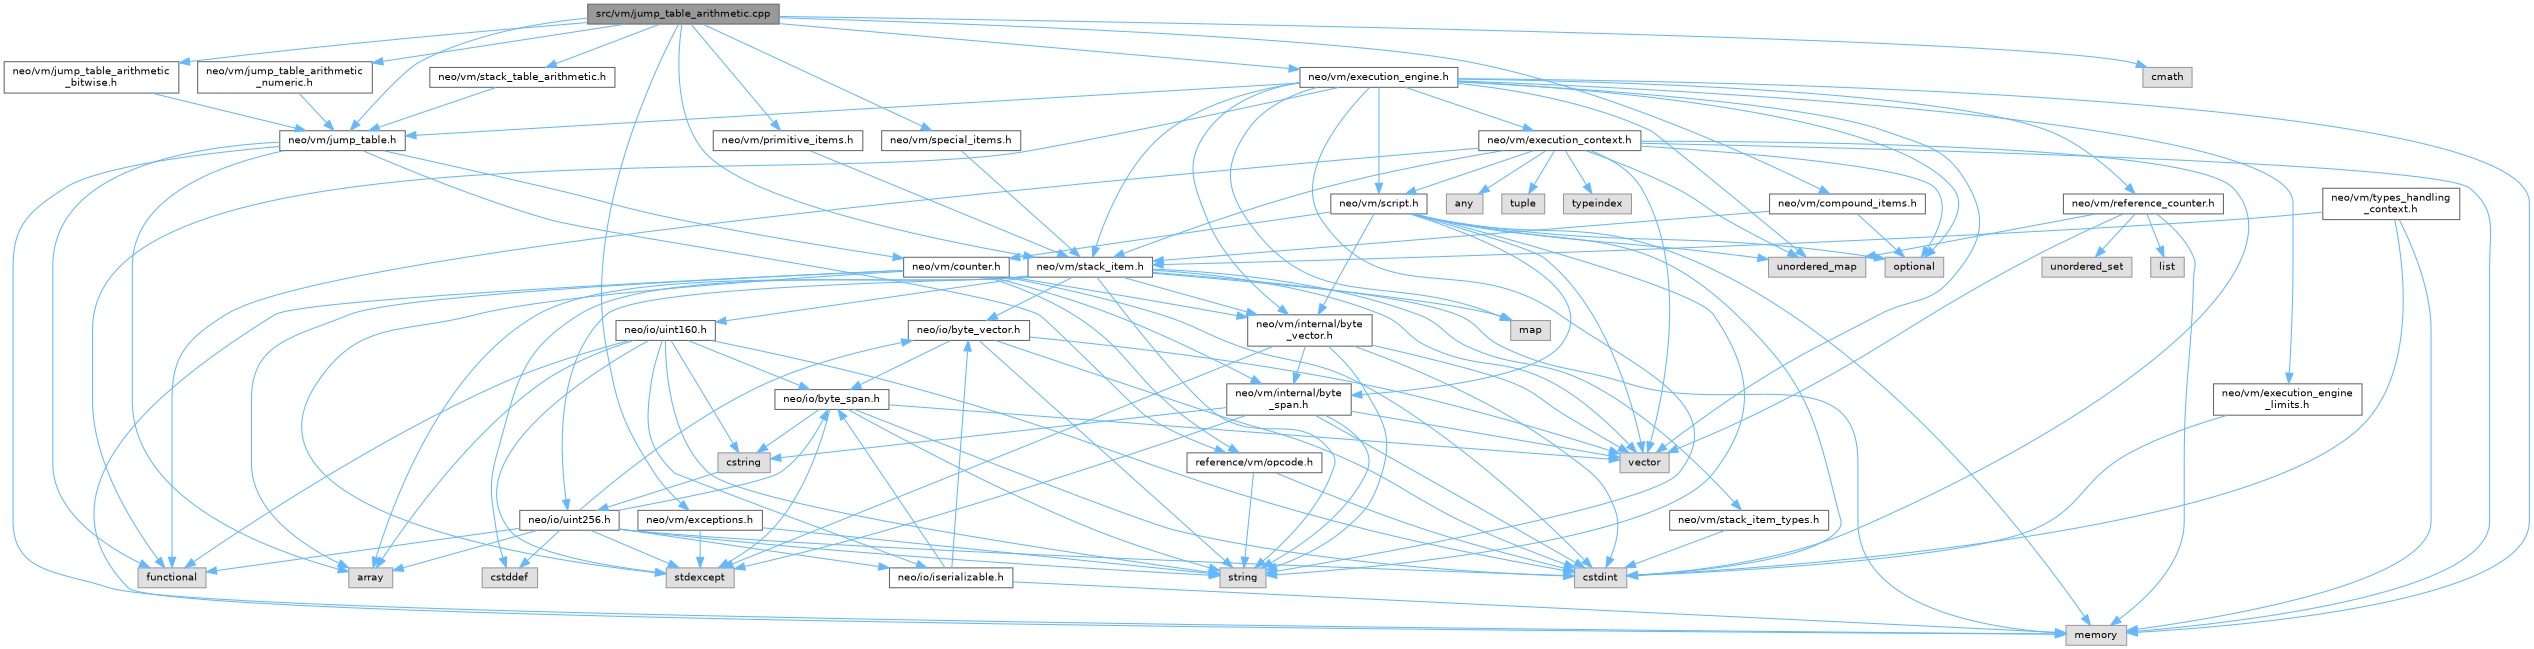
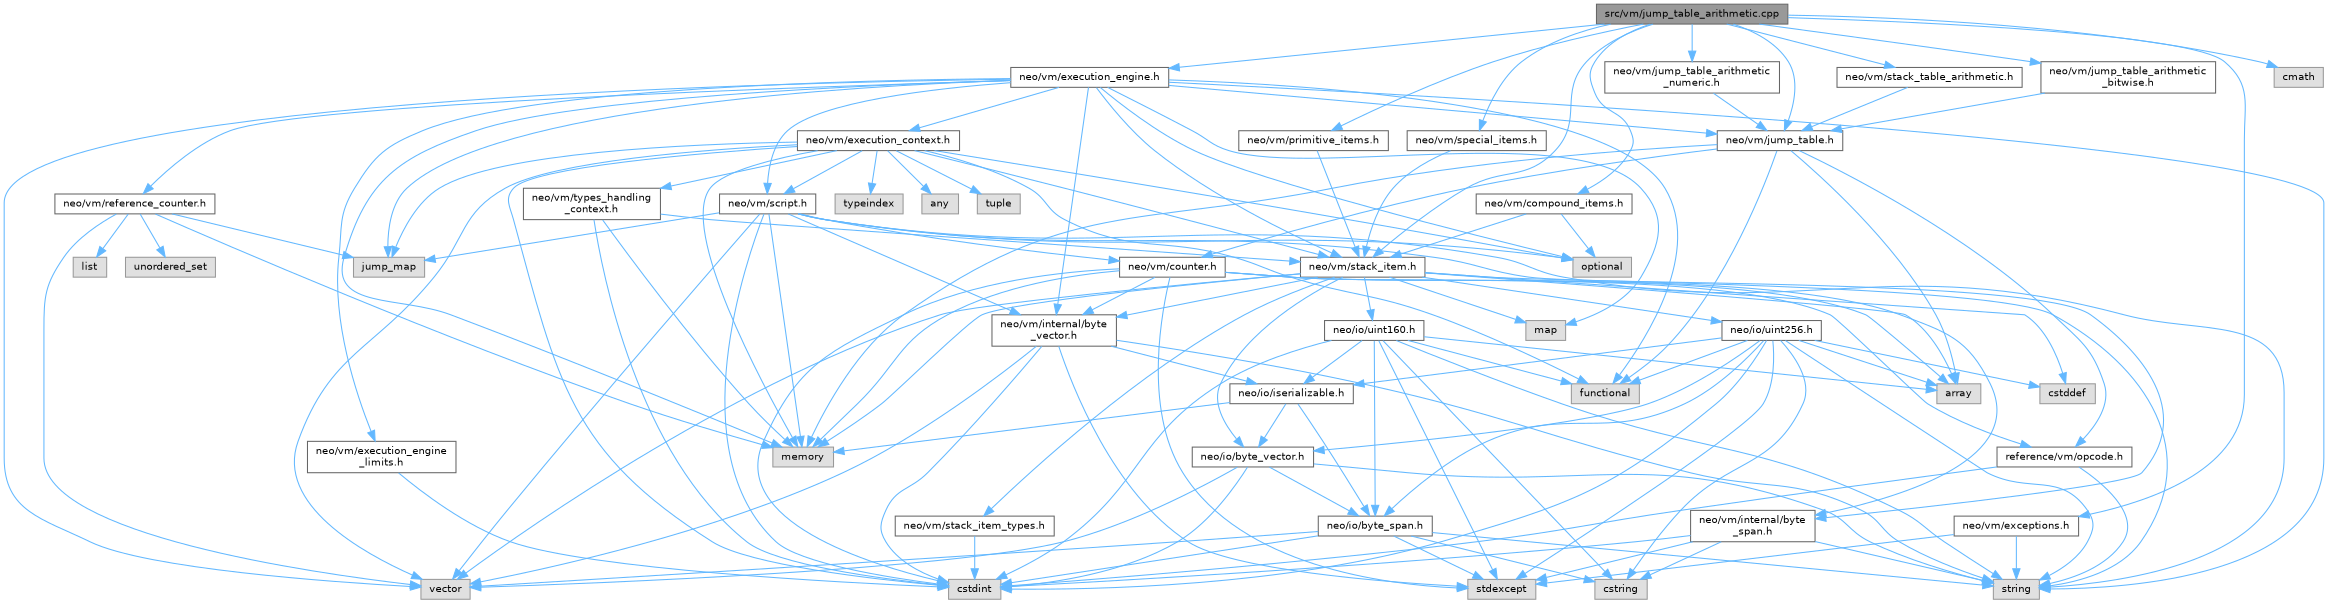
  digraph {
    node [color=grey40 fillcolor=white fontname=Helvetica fontsize=10 shape=box style=filled]
    edge [color=steelblue1 fontname=Helvetica fontsize=10 labelfontname=Helvetica labelfontsize=10 style=solid]
    n1 [color=gray40 fillcolor=grey60 fontcolor=black height=0.2 label="src/vm/jump_table_arithmetic.cpp" width=0.4]
    n2 [height=0.2 label="neo/vm/compound_items.h" width=0.4]
    n3 [height=0.2 label="neo/vm/stack_item.h" width=0.4]
    n4 [height=0.2 label="neo/vm/exceptions.h" width=0.4]
    n5 [height=0.2 label="neo/vm/execution_engine.h" width=0.4]
    n6 [height=0.2 label="neo/vm/jump_table.h" width=0.4]
    n7 [height=0.2 label="neo/vm/stack_table_arithmetic.h" width=0.4]
    n8 [height=0.2 label="neo/vm/jump_table_arithmetic\l_bitwise.h" width=0.4]
    n9 [height=0.2 label="neo/vm/jump_table_arithmetic\l_numeric.h" width=0.4]
    n10 [height=0.2 label="neo/vm/primitive_items.h" width=0.4]
    n11 [height=0.2 label="neo/vm/special_items.h" width=0.4]
    n12 [color=grey60 fillcolor="#E0E0E0" height=0.2 label=cmath width=0.4]
    n13 [color=grey60 fillcolor="#E0E0E0" height=0.2 label=optional width=0.4]
    n14 [height=0.2 label="neo/io/byte_vector.h" width=0.4]
    n15 [color=grey60 fillcolor="#E0E0E0" height=0.2 label=string width=0.4]
    n16 [color=grey60 fillcolor="#E0E0E0" height=0.2 label=vector width=0.4]
    n17 [height=0.2 label="neo/io/uint160.h" width=0.4]
    n18 [color=grey60 fillcolor="#E0E0E0" height=0.2 label=memory width=0.4]
    n19 [color=grey60 fillcolor="#E0E0E0" height=0.2 label=array width=0.4]
    n20 [height=0.2 label="neo/io/uint256.h" width=0.4]
    n21 [color=grey60 fillcolor="#E0E0E0" height=0.2 label=cstddef width=0.4]
    n22 [height=0.2 label="neo/vm/internal/byte\l_vector.h" width=0.4]
    n23 [height=0.2 label="neo/vm/stack_item_types.h" width=0.4]
    n24 [color=grey60 fillcolor="#E0E0E0" height=0.2 label=map width=0.4]
    n25 [color=grey60 fillcolor="#E0E0E0" height=0.2 label=stdexcept width=0.4]
    n26 [color=grey60 fillcolor="#E0E0E0" height=0.2 label=functional width=0.4]
    n27 [height=0.2 label="neo/vm/execution_context.h" width=0.4]
    n28 [height=0.2 label="neo/vm/script.h" width=0.4]
-   n29 [color=grey60 fillcolor="#E0E0E0" height=0.2 label=unordered_map width=0.4]
+   n29 [color=grey60 fillcolor="#E0E0E0" height=0.2 label=jump_map width=0.4]
    n30 [height=0.2 label="neo/vm/execution_engine\l_limits.h" width=0.4]
    n31 [height=0.2 label="neo/vm/reference_counter.h" width=0.4]
    n32 [height=0.2 label="neo/vm/counter.h" width=0.4]
    n33 [height=0.2 label="reference/vm/opcode.h" width=0.4]
    n34 [height=0.2 label="neo/io/byte_span.h" width=0.4]
    n35 [color=grey60 fillcolor="#E0E0E0" height=0.2 label=cstdint width=0.4]
    n36 [color=grey60 fillcolor="#E0E0E0" height=0.2 label=cstring width=0.4]
    n37 [height=0.2 label="neo/io/iserializable.h" width=0.4]
    n38 [height=0.2 label="neo/vm/internal/byte\l_span.h" width=0.4]
    n39 [height=0.2 label="neo/vm/types_handling\l_context.h" width=0.4]
    n40 [color=grey60 fillcolor="#E0E0E0" height=0.2 label=any width=0.4]
    n41 [color=grey60 fillcolor="#E0E0E0" height=0.2 label=tuple width=0.4]
    n42 [color=grey60 fillcolor="#E0E0E0" height=0.2 label=typeindex width=0.4]
    n43 [color=grey60 fillcolor="#E0E0E0" height=0.2 label=list width=0.4]
    n44 [color=grey60 fillcolor="#E0E0E0" height=0.2 label=unordered_set width=0.4]
    n1 -> n2
    n1 -> n3
    n1 -> n4
    n1 -> n5
    n1 -> n6
    n1 -> n7
    n1 -> n8
    n1 -> n9
    n1 -> n10
    n1 -> n11
    n1 -> n12
    n2 -> n3
    n2 -> n13
    n3 -> n14
    n3 -> n15
    n3 -> n16
    n3 -> n17
    n3 -> n18
    n3 -> n19
    n3 -> n20
    n3 -> n21
    n3 -> n22
    n3 -> n23
    n3 -> n24
    n4 -> n15
    n4 -> n25
    n5 -> n3
    n5 -> n6
    n5 -> n13
    n5 -> n15
    n5 -> n16
    n5 -> n18
    n5 -> n22
    n5 -> n24
    n5 -> n26
    n5 -> n27
    n5 -> n28
    n5 -> n29
    n5 -> n30
    n5 -> n31
    n6 -> n18
    n6 -> n19
    n6 -> n26
    n6 -> n32
    n6 -> n33
    n7 -> n6
    n8 -> n6
    n9 -> n6
    n10 -> n3
    n11 -> n3
    n14 -> n15
    n14 -> n16
    n14 -> n34
    n14 -> n35
    n17 -> n15
    n17 -> n19
    n17 -> n25
    n17 -> n26
    n17 -> n34
    n17 -> n35
    n17 -> n36
    n17 -> n37
    n20 -> n14
    n20 -> n15
    n20 -> n19
    n20 -> n21
    n20 -> n25
    n20 -> n26
    n20 -> n34
    n20 -> n35
-   n36 -> n20
+   n20 -> n36
    n20 -> n37
    n22 -> n15
    n22 -> n16
    n22 -> n25
    n22 -> n35
-   n22 -> n38
+   n22 -> n37
    n23 -> n35
    n27 -> n3
    n27 -> n13
    n27 -> n16
    n27 -> n18
    n27 -> n26
    n27 -> n28
    n27 -> n29
    n27 -> n35
+   n27 -> n39
    n27 -> n40
    n27 -> n41
    n27 -> n42
    n28 -> n13
    n28 -> n15
    n28 -> n16
    n28 -> n18
    n28 -> n22
    n28 -> n29
    n28 -> n32
    n28 -> n35
    n28 -> n38
    n30 -> n35
    n31 -> n16
    n31 -> n18
    n31 -> n29
    n31 -> n43
    n31 -> n44
    n32 -> n18
    n32 -> n19
    n32 -> n22
    n32 -> n25
    n32 -> n33
    n32 -> n35
    n32 -> n38
    n33 -> n15
    n33 -> n35
    n34 -> n15
    n34 -> n16
    n34 -> n25
    n34 -> n35
    n34 -> n36
    n37 -> n14
    n37 -> n18
    n37 -> n34
    n38 -> n15
-   n38 -> n16
    n38 -> n25
    n38 -> n35
    n38 -> n36
    n39 -> n3
    n39 -> n18
    n39 -> n35
  }
